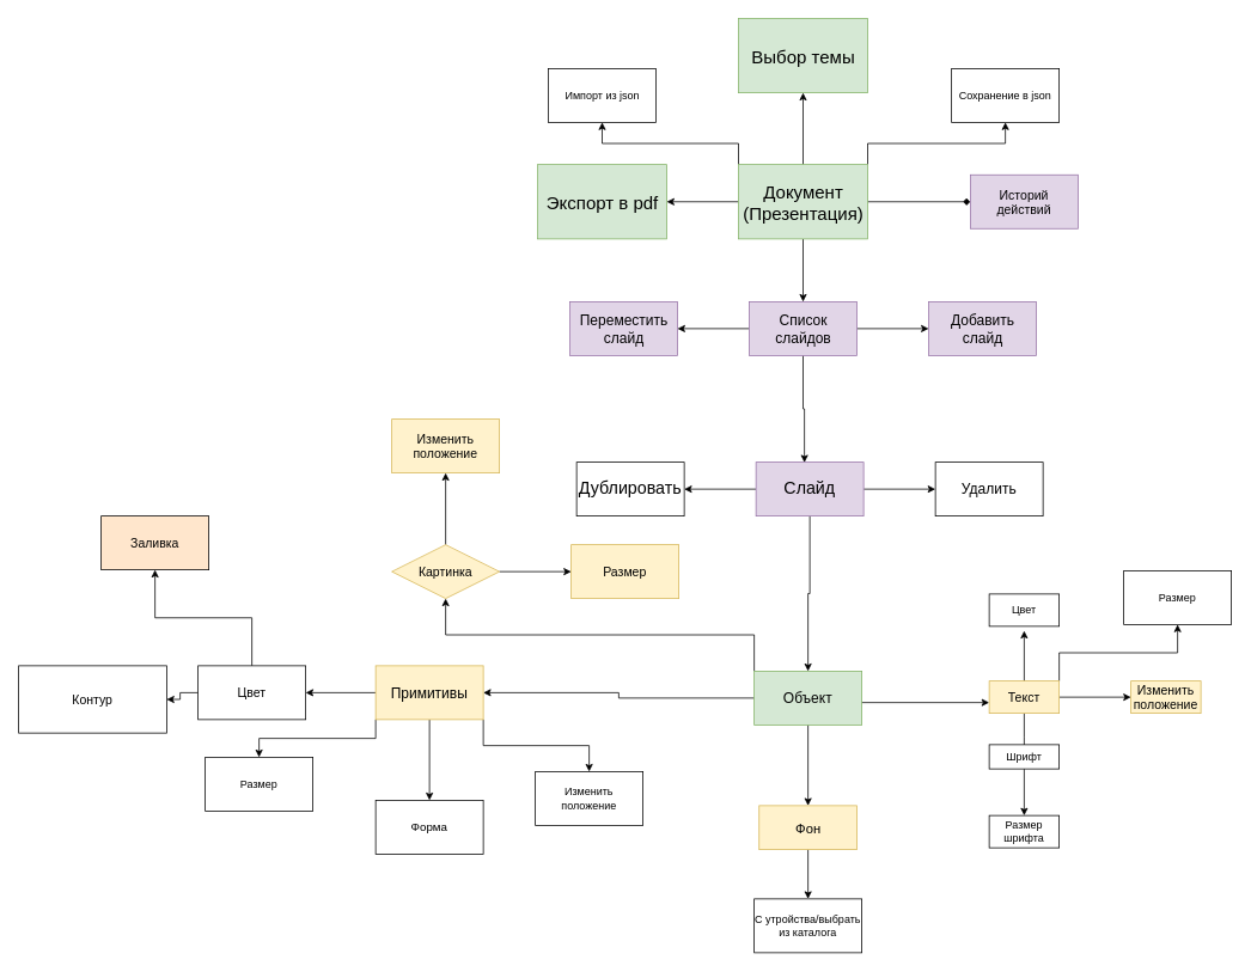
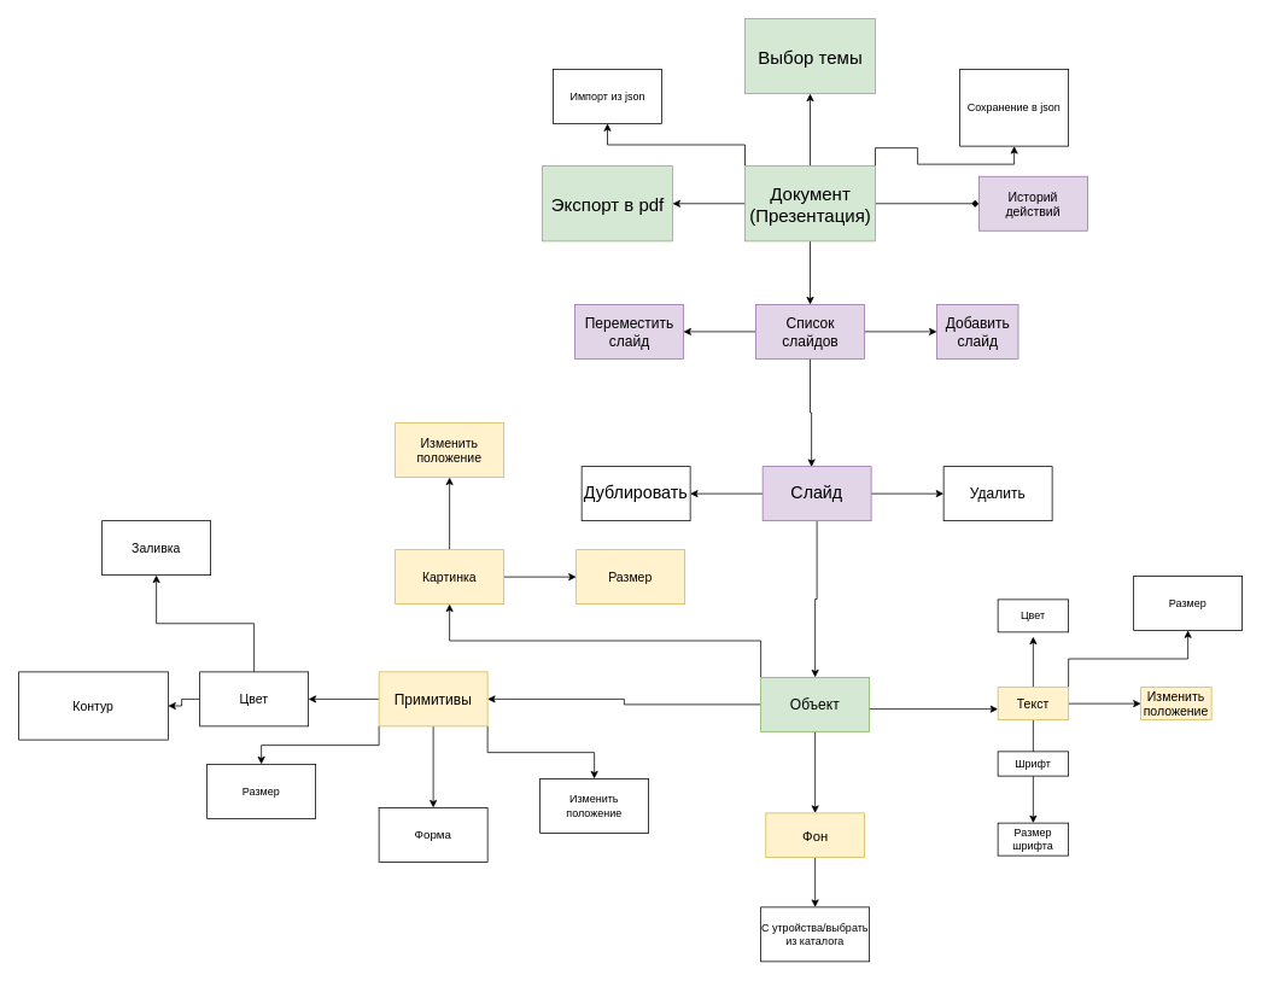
  <mxCell id="0" />
  <mxCell id="1" parent="0" />
  <mxCell id="2" style="edgeStyle=orthogonalEdgeStyle;rounded=0;orthogonalLoop=1;jettySize=auto;html=1;exitX=1;exitY=0.5;exitDx=0;exitDy=0;endArrow=diamond;" parent="1" source="8" target="38" edge="1"><mxGeometry relative="1" as="geometry"><mxPoint x="1014" y="151" as="targetPoint" /></mxGeometry></mxCell>
  <mxCell id="3" style="edgeStyle=orthogonalEdgeStyle;rounded=0;orthogonalLoop=1;jettySize=auto;html=1;entryX=0.5;entryY=0;entryDx=0;entryDy=0;" parent="1" source="8" target="36" edge="1"><mxGeometry relative="1" as="geometry" /></mxCell>
  <mxCell id="4" value="" style="edgeStyle=orthogonalEdgeStyle;rounded=0;orthogonalLoop=1;jettySize=auto;html=1;" edge="1" parent="1" source="8" target="52"><mxGeometry relative="1" as="geometry" /></mxCell>
  <mxCell id="5" value="" style="edgeStyle=orthogonalEdgeStyle;rounded=0;orthogonalLoop=1;jettySize=auto;html=1;" edge="1" parent="1" source="8" target="55"><mxGeometry relative="1" as="geometry" /></mxCell>
  <mxCell id="6" style="edgeStyle=orthogonalEdgeStyle;rounded=0;orthogonalLoop=1;jettySize=auto;html=1;exitX=1;exitY=0;exitDx=0;exitDy=0;" edge="1" parent="1" source="8" target="56"><mxGeometry relative="1" as="geometry"><mxPoint x="1120" y="106" as="targetPoint" /></mxGeometry></mxCell>
  <mxCell id="7" style="edgeStyle=orthogonalEdgeStyle;rounded=0;orthogonalLoop=1;jettySize=auto;html=1;exitX=0;exitY=0;exitDx=0;exitDy=0;" edge="1" parent="1" source="8" target="57"><mxGeometry relative="1" as="geometry"><mxPoint x="672" y="122" as="targetPoint" /></mxGeometry></mxCell>
  <mxCell id="8" value="&lt;font style=&quot;font-size: 20px;&quot;&gt;Документ&lt;br&gt;(Презентация)&lt;br&gt;&lt;/font&gt;" style="rounded=0;whiteSpace=wrap;html=1;fillColor=#d5e8d4;strokeColor=#82b366;" parent="1" vertex="1"><mxGeometry x="822.5" y="183" width="144" height="83" as="geometry" /></mxCell>
  <mxCell id="9" value="" style="edgeStyle=orthogonalEdgeStyle;rounded=0;orthogonalLoop=1;jettySize=auto;html=1;exitX=0.75;exitY=0;exitDx=0;exitDy=0;" parent="1" edge="1"><mxGeometry relative="1" as="geometry"><mxPoint x="930.005" y="759" as="sourcePoint" /><mxPoint x="1102" y="783" as="targetPoint" /><Array as="points"><mxPoint x="944" y="783" /><mxPoint x="1189" y="783" /></Array></mxGeometry></mxCell>
  <mxCell id="10" style="edgeStyle=orthogonalEdgeStyle;rounded=0;orthogonalLoop=1;jettySize=auto;html=1;exitX=0.5;exitY=1;exitDx=0;exitDy=0;" parent="1" source="13" target="42" edge="1"><mxGeometry relative="1" as="geometry" /></mxCell>
  <mxCell id="11" value="" style="edgeStyle=orthogonalEdgeStyle;rounded=0;orthogonalLoop=1;jettySize=auto;html=1;" parent="1" source="13" target="48" edge="1"><mxGeometry relative="1" as="geometry" /></mxCell>
  <mxCell id="12" value="" style="edgeStyle=orthogonalEdgeStyle;rounded=0;orthogonalLoop=1;jettySize=auto;html=1;" parent="1" source="13" target="49" edge="1"><mxGeometry relative="1" as="geometry" /></mxCell>
  <mxCell id="13" value="&lt;font style=&quot;font-size: 19px;&quot;&gt;Слайд&lt;/font&gt;" style="whiteSpace=wrap;html=1;rounded=0;fillColor=#e1d5e7;strokeColor=#9673a6;" parent="1" vertex="1"><mxGeometry x="842" y="515" width="120" height="60" as="geometry" /></mxCell>
  <mxCell id="14" style="edgeStyle=orthogonalEdgeStyle;rounded=0;orthogonalLoop=1;jettySize=auto;html=1;exitX=0.5;exitY=1;exitDx=0;exitDy=0;" edge="1" parent="1" source="15" target="62"><mxGeometry relative="1" as="geometry"><mxPoint x="899.882" y="986" as="targetPoint" /></mxGeometry></mxCell>
  <mxCell id="15" value="&lt;font style=&quot;font-size: 15px;&quot;&gt;Фон&lt;/font&gt;" style="whiteSpace=wrap;html=1;rounded=0;fillColor=#fff2cc;strokeColor=#d6b656;" parent="1" vertex="1"><mxGeometry x="845.5" y="898" width="109" height="49" as="geometry" /></mxCell>
  <mxCell id="16" value="" style="edgeStyle=orthogonalEdgeStyle;rounded=0;orthogonalLoop=1;jettySize=auto;html=1;" parent="1" source="20" edge="1"><mxGeometry relative="1" as="geometry"><mxPoint x="1141" y="849" as="targetPoint" /></mxGeometry></mxCell>
  <mxCell id="17" value="" style="edgeStyle=orthogonalEdgeStyle;rounded=0;orthogonalLoop=1;jettySize=auto;html=1;" parent="1" source="20" edge="1"><mxGeometry relative="1" as="geometry"><mxPoint x="1141" y="703" as="targetPoint" /></mxGeometry></mxCell>
  <mxCell id="18" value="" style="edgeStyle=orthogonalEdgeStyle;rounded=0;orthogonalLoop=1;jettySize=auto;html=1;" edge="1" parent="1" source="20" target="60"><mxGeometry relative="1" as="geometry" /></mxCell>
  <mxCell id="19" style="edgeStyle=orthogonalEdgeStyle;rounded=0;orthogonalLoop=1;jettySize=auto;html=1;exitX=1;exitY=0;exitDx=0;exitDy=0;" edge="1" parent="1" source="20" target="61"><mxGeometry relative="1" as="geometry"><mxPoint x="1312" y="666" as="targetPoint" /></mxGeometry></mxCell>
  <mxCell id="20" value="&lt;font style=&quot;font-size: 14px;&quot;&gt;Текст&lt;/font&gt;" style="whiteSpace=wrap;html=1;rounded=0;fillColor=#fff2cc;strokeColor=#d6b656;" parent="1" vertex="1"><mxGeometry x="1102" y="759" width="78" height="36" as="geometry" /></mxCell>
  <mxCell id="21" style="edgeStyle=orthogonalEdgeStyle;rounded=0;orthogonalLoop=1;jettySize=auto;html=1;exitX=0.5;exitY=1;exitDx=0;exitDy=0;entryX=0.5;entryY=0;entryDx=0;entryDy=0;" parent="1" source="22" target="24" edge="1"><mxGeometry relative="1" as="geometry" /></mxCell>
  <mxCell id="22" value="Шрифт" style="whiteSpace=wrap;html=1;rounded=0;" parent="1" vertex="1"><mxGeometry x="1102" y="830" width="78" height="27" as="geometry" /></mxCell>
  <mxCell id="23" value="Цвет" style="whiteSpace=wrap;html=1;rounded=0;" parent="1" vertex="1"><mxGeometry x="1102" y="662" width="78" height="36" as="geometry" /></mxCell>
  <mxCell id="24" value="Размер шрифта" style="whiteSpace=wrap;html=1;rounded=0;" parent="1" vertex="1"><mxGeometry x="1102" y="909" width="78" height="36" as="geometry" /></mxCell>
  <mxCell id="25" value="" style="edgeStyle=orthogonalEdgeStyle;rounded=0;orthogonalLoop=1;jettySize=auto;html=1;" parent="1" source="29" target="32" edge="1"><mxGeometry relative="1" as="geometry" /></mxCell>
  <mxCell id="26" value="" style="edgeStyle=orthogonalEdgeStyle;rounded=0;orthogonalLoop=1;jettySize=auto;html=1;" parent="1" source="29" target="37" edge="1"><mxGeometry relative="1" as="geometry" /></mxCell>
  <mxCell id="27" style="edgeStyle=orthogonalEdgeStyle;rounded=0;orthogonalLoop=1;jettySize=auto;html=1;exitX=1;exitY=1;exitDx=0;exitDy=0;" edge="1" parent="1" source="29" target="58"><mxGeometry relative="1" as="geometry"><mxPoint x="656" y="890" as="targetPoint" /></mxGeometry></mxCell>
  <mxCell id="28" style="edgeStyle=orthogonalEdgeStyle;rounded=0;orthogonalLoop=1;jettySize=auto;html=1;exitX=0;exitY=1;exitDx=0;exitDy=0;" edge="1" parent="1" source="29" target="59"><mxGeometry relative="1" as="geometry"><mxPoint x="288" y="874" as="targetPoint" /></mxGeometry></mxCell>
  <mxCell id="29" value="&lt;font style=&quot;font-size: 16px;&quot;&gt;Примитивы&lt;/font&gt;" style="rounded=0;whiteSpace=wrap;html=1;fillColor=#fff2cc;strokeColor=#d6b656;" parent="1" vertex="1"><mxGeometry x="418" y="742" width="120" height="60" as="geometry" /></mxCell>
  <mxCell id="30" value="" style="edgeStyle=orthogonalEdgeStyle;rounded=0;orthogonalLoop=1;jettySize=auto;html=1;" parent="1" source="32" target="46" edge="1"><mxGeometry relative="1" as="geometry" /></mxCell>
  <mxCell id="31" value="" style="edgeStyle=orthogonalEdgeStyle;rounded=0;orthogonalLoop=1;jettySize=auto;html=1;" parent="1" source="32" target="47" edge="1"><mxGeometry relative="1" as="geometry" /></mxCell>
  <mxCell id="32" value="&lt;font style=&quot;font-size: 14px;&quot;&gt;Цвет&lt;/font&gt;" style="rounded=0;whiteSpace=wrap;html=1;" parent="1" vertex="1"><mxGeometry x="220" y="742" width="120" height="60" as="geometry" /></mxCell>
  <mxCell id="33" style="edgeStyle=orthogonalEdgeStyle;rounded=0;orthogonalLoop=1;jettySize=auto;html=1;entryX=0.45;entryY=0.006;entryDx=0;entryDy=0;entryPerimeter=0;" parent="1" source="36" target="13" edge="1"><mxGeometry relative="1" as="geometry" /></mxCell>
  <mxCell id="34" value="" style="edgeStyle=orthogonalEdgeStyle;rounded=0;orthogonalLoop=1;jettySize=auto;html=1;" edge="1" parent="1" source="36" target="53"><mxGeometry relative="1" as="geometry" /></mxCell>
  <mxCell id="35" value="" style="edgeStyle=orthogonalEdgeStyle;rounded=0;orthogonalLoop=1;jettySize=auto;html=1;" edge="1" parent="1" source="36" target="54"><mxGeometry relative="1" as="geometry" /></mxCell>
  <mxCell id="36" value="&lt;font style=&quot;&quot;&gt;&lt;font style=&quot;font-size: 16px;&quot;&gt;Список слайдов&lt;/font&gt;&lt;br&gt;&lt;/font&gt;" style="rounded=0;whiteSpace=wrap;html=1;fillColor=#e1d5e7;strokeColor=#9673a6;" parent="1" vertex="1"><mxGeometry x="834.5" y="336" width="120" height="60" as="geometry" /></mxCell>
  <mxCell id="37" value="&lt;font style=&quot;font-size: 13px;&quot;&gt;Форма&lt;/font&gt;" style="rounded=0;whiteSpace=wrap;html=1;" parent="1" vertex="1"><mxGeometry x="418" y="892" width="120" height="60" as="geometry" /></mxCell>
  <mxCell id="38" value="&lt;font style=&quot;font-size: 14px;&quot;&gt;Историй действий&lt;/font&gt;" style="rounded=0;whiteSpace=wrap;html=1;fillColor=#e1d5e7;strokeColor=#9673a6;" parent="1" vertex="1"><mxGeometry x="1081" y="194.5" width="120" height="60" as="geometry" /></mxCell>
  <mxCell id="39" style="edgeStyle=orthogonalEdgeStyle;rounded=0;orthogonalLoop=1;jettySize=auto;html=1;entryX=0.5;entryY=0;entryDx=0;entryDy=0;" parent="1" source="42" target="15" edge="1"><mxGeometry relative="1" as="geometry" /></mxCell>
  <mxCell id="40" style="edgeStyle=orthogonalEdgeStyle;rounded=0;orthogonalLoop=1;jettySize=auto;html=1;exitX=0;exitY=0;exitDx=0;exitDy=0;" parent="1" source="42" target="45" edge="1"><mxGeometry relative="1" as="geometry"><mxPoint x="720" y="551" as="targetPoint" /></mxGeometry></mxCell>
  <mxCell id="41" style="edgeStyle=orthogonalEdgeStyle;rounded=0;orthogonalLoop=1;jettySize=auto;html=1;exitX=0;exitY=0.5;exitDx=0;exitDy=0;" parent="1" source="42" target="29" edge="1"><mxGeometry relative="1" as="geometry" /></mxCell>
  <mxCell id="42" value="&lt;font style=&quot;font-size: 16px;&quot;&gt;Объект&lt;/font&gt;" style="rounded=0;whiteSpace=wrap;html=1;fillColor=#d5e8d4;strokeColor=#82b366;" parent="1" vertex="1"><mxGeometry x="840.005" y="748" width="120" height="60" as="geometry" /></mxCell>
  <mxCell id="43" value="" style="edgeStyle=orthogonalEdgeStyle;rounded=0;orthogonalLoop=1;jettySize=auto;html=1;" edge="1" parent="1" source="45" target="50"><mxGeometry relative="1" as="geometry" /></mxCell>
  <mxCell id="44" value="" style="edgeStyle=orthogonalEdgeStyle;rounded=0;orthogonalLoop=1;jettySize=auto;html=1;" edge="1" parent="1" source="45" target="51"><mxGeometry relative="1" as="geometry" /></mxCell>
- <mxCell id="45" value="&lt;font style=&quot;font-size: 14px;&quot;&gt;Картинка&lt;/font&gt;" style="rhombus;whiteSpace=wrap;html=1;fillColor=#fff2cc;strokeColor=#d6b656;" parent="1" vertex="1"><mxGeometry x="436" y="607" width="120" height="60" as="geometry" /></mxCell>
- <mxCell id="46" value="&lt;font style=&quot;font-size: 14px;&quot;&gt;Заливка&lt;/font&gt;" style="rounded=0;whiteSpace=wrap;html=1;fillColor=#ffe6cc;" parent="1" vertex="1"><mxGeometry x="112" y="575" width="120" height="60" as="geometry" /></mxCell>
+ <mxCell id="45" value="&lt;font style=&quot;font-size: 14px;&quot;&gt;Картинка&lt;/font&gt;" style="rounded=0;whiteSpace=wrap;html=1;fillColor=#fff2cc;strokeColor=#d6b656;" parent="1" vertex="1"><mxGeometry x="436" y="607" width="120" height="60" as="geometry" /></mxCell>
+ <mxCell id="46" value="&lt;font style=&quot;font-size: 14px;&quot;&gt;Заливка&lt;/font&gt;" style="rounded=0;whiteSpace=wrap;html=1;" parent="1" vertex="1"><mxGeometry x="112" y="575" width="120" height="60" as="geometry" /></mxCell>
  <mxCell id="47" value="&lt;font style=&quot;font-size: 14px;&quot;&gt;Контур&lt;/font&gt;" style="rounded=0;whiteSpace=wrap;html=1;" parent="1" vertex="1"><mxGeometry x="20" y="742" width="165" height="75" as="geometry" /></mxCell>
  <mxCell id="48" value="&lt;font style=&quot;font-size: 16px;&quot;&gt;Удалить&lt;/font&gt;" style="whiteSpace=wrap;html=1;rounded=0;" parent="1" vertex="1"><mxGeometry x="1042" y="515" width="120" height="60" as="geometry" /></mxCell>
  <mxCell id="49" value="&lt;font style=&quot;font-size: 19px;&quot;&gt;Дублировать&lt;/font&gt;" style="whiteSpace=wrap;html=1;rounded=0;" parent="1" vertex="1"><mxGeometry x="642" y="515" width="120" height="60" as="geometry" /></mxCell>
  <mxCell id="50" value="&lt;font style=&quot;font-size: 14px;&quot;&gt;Изменить положение&lt;/font&gt;" style="rounded=0;whiteSpace=wrap;html=1;fillColor=#fff2cc;strokeColor=#d6b656;" vertex="1" parent="1"><mxGeometry x="436" y="467" width="120" height="60" as="geometry" /></mxCell>
  <mxCell id="51" value="&lt;font style=&quot;font-size: 14px;&quot;&gt;Размер&lt;/font&gt;" style="rounded=0;whiteSpace=wrap;html=1;fillColor=#fff2cc;strokeColor=#d6b656;" vertex="1" parent="1"><mxGeometry x="636" y="607" width="120" height="60" as="geometry" /></mxCell>
  <mxCell id="52" value="&lt;font style=&quot;font-size: 20px;&quot;&gt;Выбор темы&lt;br&gt;&lt;/font&gt;" style="rounded=0;whiteSpace=wrap;html=1;fillColor=#d5e8d4;strokeColor=#82b366;" vertex="1" parent="1"><mxGeometry x="822.5" y="20" width="144" height="83" as="geometry" /></mxCell>
- <mxCell id="53" value="&lt;font style=&quot;&quot;&gt;&lt;font style=&quot;font-size: 16px;&quot;&gt;Добавить слайд&lt;/font&gt;&lt;br&gt;&lt;/font&gt;" style="rounded=0;whiteSpace=wrap;html=1;fillColor=#e1d5e7;strokeColor=#9673a6;" vertex="1" parent="1"><mxGeometry x="1034.5" y="336" width="120" height="60" as="geometry" /></mxCell>
+ <mxCell id="53" value="&lt;font style=&quot;&quot;&gt;&lt;font style=&quot;font-size: 16px;&quot;&gt;Добавить слайд&lt;/font&gt;&lt;br&gt;&lt;/font&gt;" style="rounded=0;whiteSpace=wrap;html=1;fillColor=#e1d5e7;strokeColor=#9673a6;" vertex="1" parent="1"><mxGeometry x="1034.5" y="336" width="90" height="60" as="geometry" /></mxCell>
  <mxCell id="54" value="&lt;font style=&quot;&quot;&gt;&lt;font style=&quot;font-size: 16px;&quot;&gt;Переместить слайд&lt;/font&gt;&lt;br&gt;&lt;/font&gt;" style="rounded=0;whiteSpace=wrap;html=1;fillColor=#e1d5e7;strokeColor=#9673a6;" vertex="1" parent="1"><mxGeometry x="634.5" y="336" width="120" height="60" as="geometry" /></mxCell>
  <mxCell id="55" value="&lt;font style=&quot;font-size: 20px;&quot;&gt;Экспорт в pdf&lt;br&gt;&lt;/font&gt;" style="rounded=0;whiteSpace=wrap;html=1;fillColor=#d5e8d4;strokeColor=#82b366;" vertex="1" parent="1"><mxGeometry x="598.5" y="183" width="144" height="83" as="geometry" /></mxCell>
- <mxCell id="56" value="Сохранение в json" style="rounded=0;whiteSpace=wrap;html=1;" vertex="1" parent="1"><mxGeometry x="1060" y="76" width="120" height="60" as="geometry" /></mxCell>
+ <mxCell id="56" value="Сохранение в json" style="rounded=0;whiteSpace=wrap;html=1;" vertex="1" parent="1"><mxGeometry x="1060" y="76" width="120" height="85" as="geometry" /></mxCell>
  <mxCell id="57" value="Импорт из json" style="rounded=0;whiteSpace=wrap;html=1;" vertex="1" parent="1"><mxGeometry x="610.5" y="76" width="120" height="60" as="geometry" /></mxCell>
  <mxCell id="58" value="Изменить положение" style="rounded=0;whiteSpace=wrap;html=1;" vertex="1" parent="1"><mxGeometry x="596" y="860" width="120" height="60" as="geometry" /></mxCell>
  <mxCell id="59" value="Размер" style="rounded=0;whiteSpace=wrap;html=1;" vertex="1" parent="1"><mxGeometry x="228" y="844" width="120" height="60" as="geometry" /></mxCell>
  <mxCell id="60" value="&lt;font style=&quot;font-size: 14px;&quot;&gt;Изменить положение&lt;/font&gt;" style="whiteSpace=wrap;html=1;rounded=0;fillColor=#fff2cc;strokeColor=#d6b656;" vertex="1" parent="1"><mxGeometry x="1260" y="759" width="78" height="36" as="geometry" /></mxCell>
  <mxCell id="61" value="Размер" style="rounded=0;whiteSpace=wrap;html=1;" vertex="1" parent="1"><mxGeometry x="1252" y="636" width="120" height="60" as="geometry" /></mxCell>
  <mxCell id="62" value="С утройства/выбрать из каталога" style="rounded=0;whiteSpace=wrap;html=1;" vertex="1" parent="1"><mxGeometry x="840.002" y="1002" width="120" height="60" as="geometry" /></mxCell>
